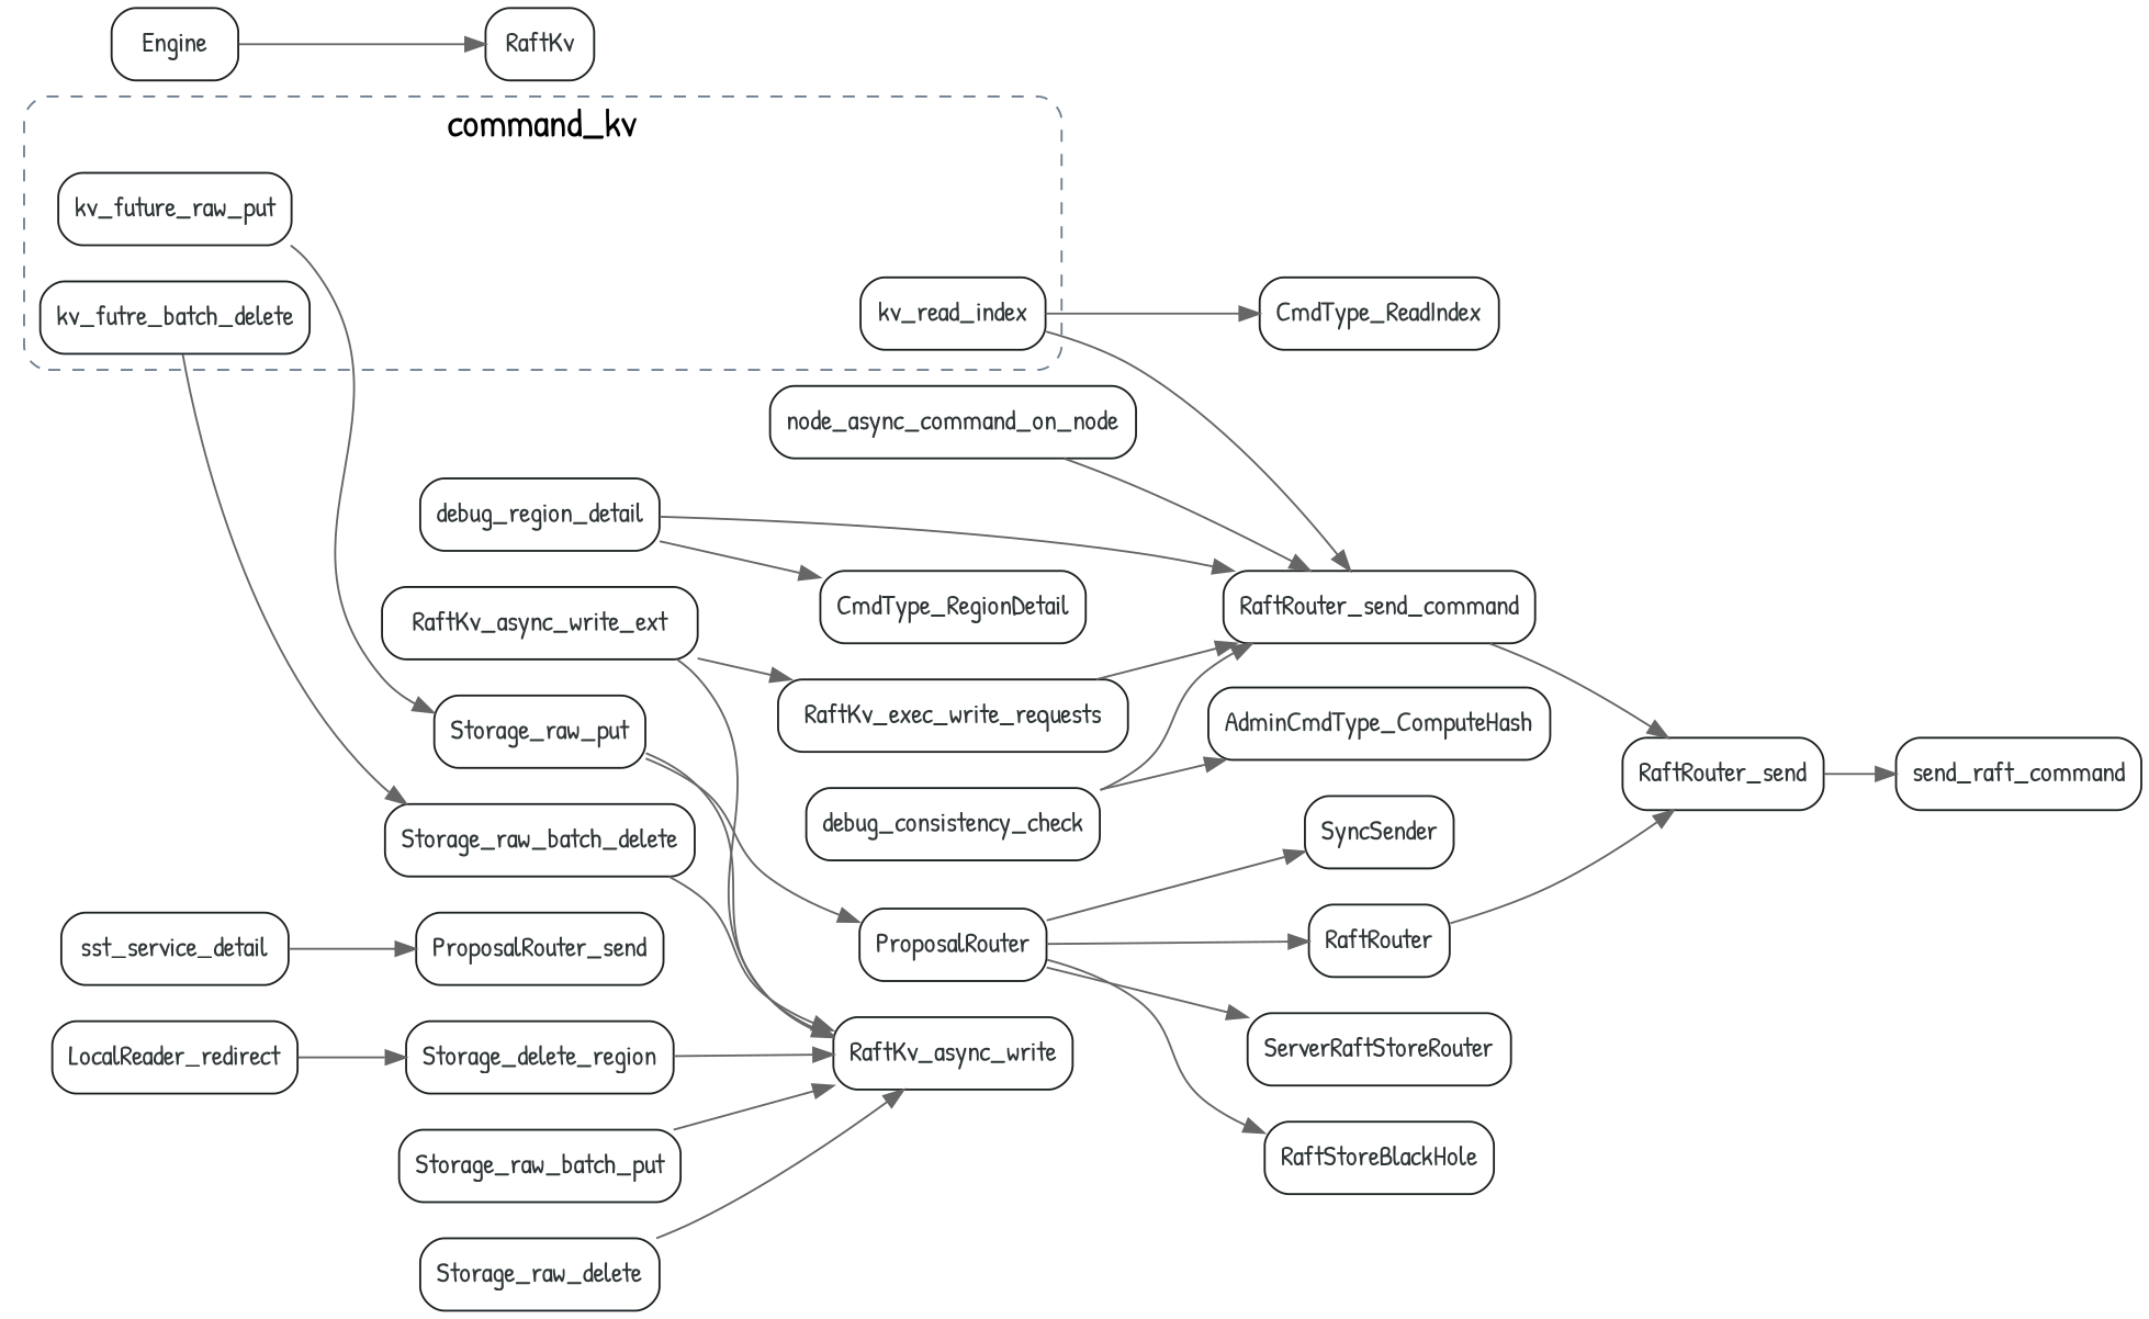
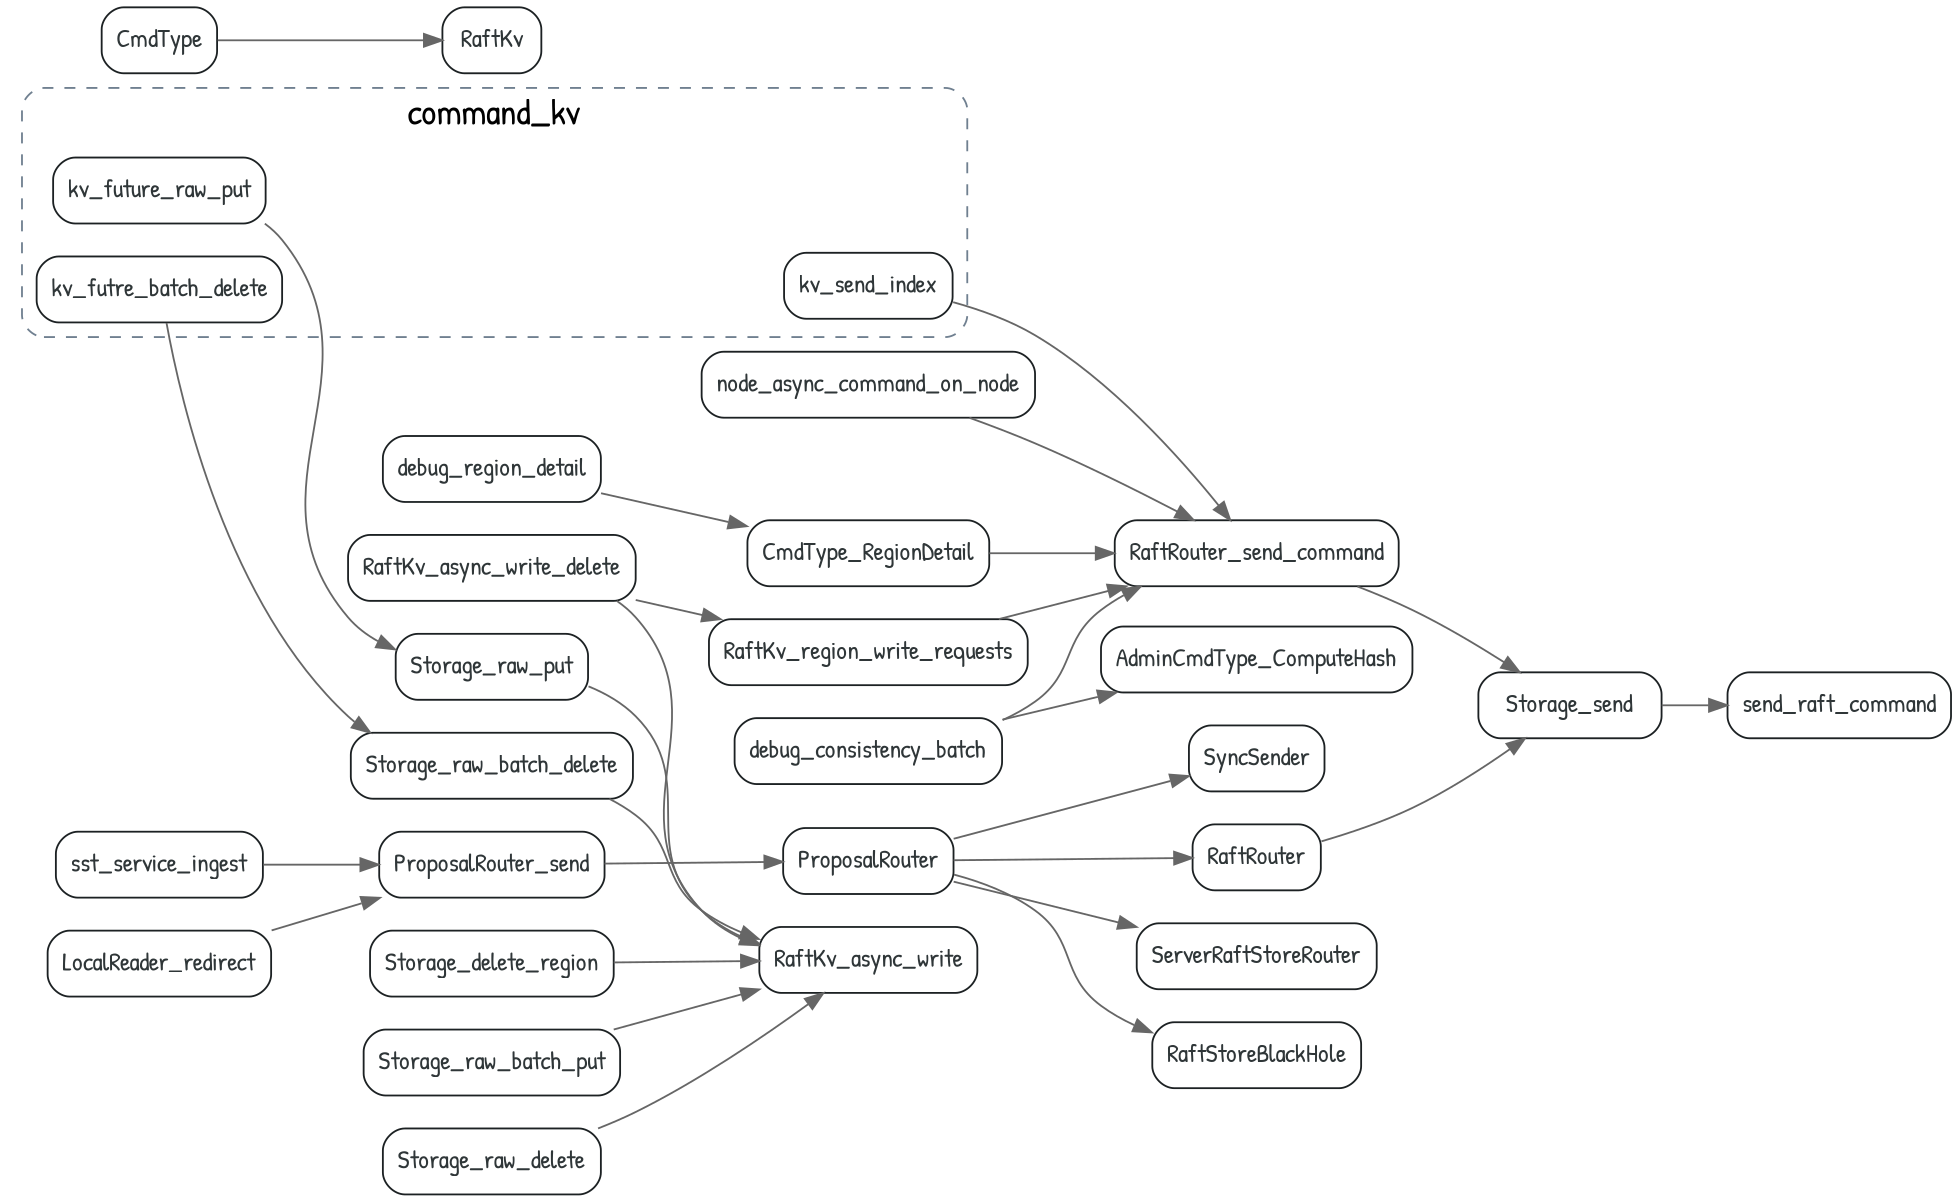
  digraph {
    fontname="Patrick Hand"
    newrank=true
    rankdir=LR
    node [color="#1c2123" fontcolor="#2f3638" fontname="Patrick Hand" shape=box style=rounded]
    edge [color=gray40 fontname="Patrick Hand"]
-   kv_read_index
+   kv_read_index [label=kv_send_index]
    kv_future_raw_put
    kv_futre_batch_delete
    RaftRouter_send_command
-   CmdType_ReadIndex
    Storage_raw_put
    Storage_raw_batch_delete
    LocalReader_redirect
    ProposalRouter_send
    ProposalRouter
    RaftRouter
    ServerRaftStoreRouter
    RaftStoreBlackHole
    SyncSender
-   sst_service_ingest [label=sst_service_detail]
-   RaftRouter_send
+   sst_service_ingest
+   RaftRouter_send [label=Storage_send]
    send_raft_command
    node_async_command_on_node
    debug_region_detail
    CmdType_RegionDetail
-   debug_consistency_check
+   debug_consistency_check [label=debug_consistency_batch]
    AdminCmdType_ComputeHash
-   RaftKv_exec_write_requests
-   RaftKv_async_write_ext
+   RaftKv_exec_write_requests [label=RaftKv_region_write_requests]
+   RaftKv_async_write_ext [label=RaftKv_async_write_delete]
    RaftKv_async_write
-   Engine
+   Engine [label=CmdType]
    RaftKv
    Storage_delete_region
    Storage_raw_batch_put
    Storage_raw_delete
    subgraph cluster_1 {
      color=slategrey
      fontsize=20
      label=command_kv
      style="rounded,dashed"
      kv_read_index
      kv_future_raw_put
      kv_futre_batch_delete
    }
    kv_read_index -> RaftRouter_send_command
-   kv_read_index -> CmdType_ReadIndex
    kv_future_raw_put -> Storage_raw_put
    kv_futre_batch_delete -> Storage_raw_batch_delete
    RaftRouter_send_command -> RaftRouter_send
    Storage_raw_put -> RaftKv_async_write
    Storage_raw_batch_delete -> RaftKv_async_write
-   LocalReader_redirect -> Storage_delete_region
-   Storage_raw_put -> ProposalRouter
+   LocalReader_redirect -> ProposalRouter_send
+   ProposalRouter_send -> ProposalRouter
    ProposalRouter -> RaftRouter
    ProposalRouter -> ServerRaftStoreRouter
    ProposalRouter -> RaftStoreBlackHole
    ProposalRouter -> SyncSender
    RaftRouter -> RaftRouter_send
    sst_service_ingest -> ProposalRouter_send
    RaftRouter_send -> send_raft_command
    node_async_command_on_node -> RaftRouter_send_command
-   debug_region_detail -> RaftRouter_send_command
+   CmdType_RegionDetail -> RaftRouter_send_command
    debug_region_detail -> CmdType_RegionDetail
    debug_consistency_check -> RaftRouter_send_command
    debug_consistency_check -> AdminCmdType_ComputeHash
    RaftKv_exec_write_requests -> RaftRouter_send_command
    RaftKv_async_write_ext -> RaftKv_exec_write_requests
    RaftKv_async_write_ext -> RaftKv_async_write
    Engine -> RaftKv
    Storage_delete_region -> RaftKv_async_write
    Storage_raw_batch_put -> RaftKv_async_write
    Storage_raw_delete -> RaftKv_async_write
  }
